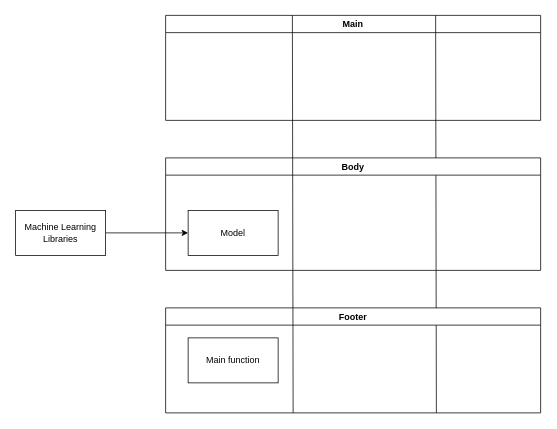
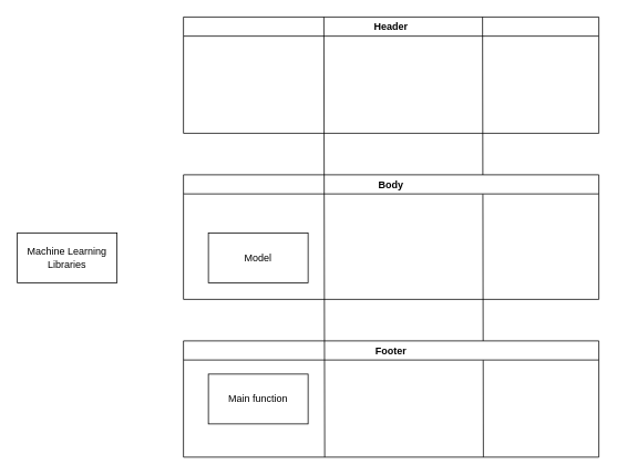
  <mxCell id="0" />
  <mxCell id="1" parent="0" />
- <mxCell id="2" value="" style="rounded=0;orthogonalLoop=1;jettySize=auto;html=1;" edge="1" parent="1" source="3" target="7"><mxGeometry relative="1" as="geometry" /></mxCell>
  <mxCell id="3" value="Machine Learning Libraries" style="rounded=0;whiteSpace=wrap;html=1;" vertex="1" parent="1"><mxGeometry x="20" y="280" width="120" height="60" as="geometry" /></mxCell>
- <mxCell id="4" value="Main" style="swimlane;whiteSpace=wrap;html=1;" vertex="1" parent="1"><mxGeometry x="220" y="20" width="500" height="140" as="geometry" /></mxCell>
+ <mxCell id="4" value="Header" style="swimlane;whiteSpace=wrap;html=1;" vertex="1" parent="1"><mxGeometry x="220" y="20" width="500" height="140" as="geometry" /></mxCell>
  <mxCell id="5" value="" style="endArrow=none;html=1;rounded=0;entryX=0.338;entryY=0;entryDx=0;entryDy=0;entryPerimeter=0;" edge="1" parent="4"><mxGeometry width="50" height="50" relative="1" as="geometry"><mxPoint x="361" y="530" as="sourcePoint" /><mxPoint x="360" as="targetPoint" /></mxGeometry></mxCell>
  <mxCell id="6" value="Body&lt;span style=&quot;color: rgba(0, 0, 0, 0); font-family: monospace; font-size: 0px; font-weight: 400; text-align: start; text-wrap: nowrap;&quot;&gt;%3CmxGraphModel%3E%3Croot%3E%3CmxCell%20id%3D%220%22%2F%3E%3CmxCell%20id%3D%221%22%20parent%3D%220%22%2F%3E%3CmxCell%20id%3D%222%22%20value%3D%22Header%22%20style%3D%22swimlane%3BwhiteSpace%3Dwrap%3Bhtml%3D1%3B%22%20vertex%3D%221%22%20parent%3D%221%22%3E%3CmxGeometry%20x%3D%22440%22%20y%3D%22100%22%20width%3D%22200%22%20height%3D%22200%22%20as%3D%22geometry%22%2F%3E%3C%2FmxCell%3E%3C%2Froot%3E%3C%2FmxGraphModel%3E&lt;/span&gt;" style="swimlane;whiteSpace=wrap;html=1;" vertex="1" parent="1"><mxGeometry x="220" y="210" width="500" height="150" as="geometry" /></mxCell>
  <mxCell id="7" value="Model" style="rounded=0;whiteSpace=wrap;html=1;" vertex="1" parent="6"><mxGeometry x="30" y="70" width="120" height="60" as="geometry" /></mxCell>
  <mxCell id="8" value="Footer" style="swimlane;whiteSpace=wrap;html=1;" vertex="1" parent="1"><mxGeometry x="220" y="410" width="500" height="140" as="geometry" /></mxCell>
  <mxCell id="9" value="Main function" style="rounded=0;whiteSpace=wrap;html=1;" vertex="1" parent="8"><mxGeometry x="30" y="40" width="120" height="60" as="geometry" /></mxCell>
  <mxCell id="10" value="" style="endArrow=none;html=1;rounded=0;entryX=0.338;entryY=0;entryDx=0;entryDy=0;entryPerimeter=0;" edge="1" parent="1" target="4"><mxGeometry width="50" height="50" relative="1" as="geometry"><mxPoint x="390" y="550" as="sourcePoint" /><mxPoint x="440" y="350" as="targetPoint" /></mxGeometry></mxCell>
